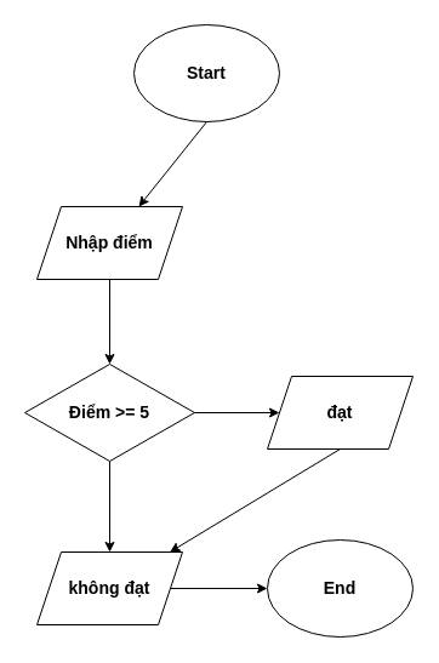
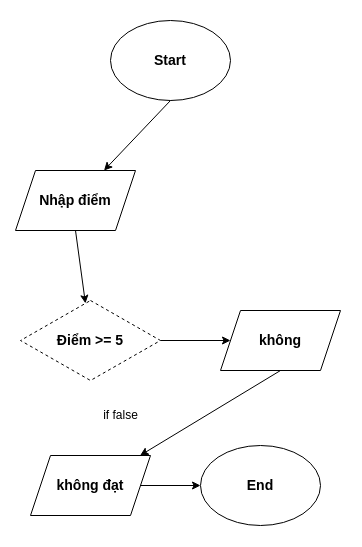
  <mxCell id="0" />
  <mxCell id="1" parent="0" />
  <mxCell id="2" value="&lt;h3&gt;Start&lt;/h3&gt;" style="ellipse;whiteSpace=wrap;html=1;" vertex="1" parent="1"><mxGeometry x="110" y="20" width="120" height="80" as="geometry" /></mxCell>
  <mxCell id="3" value="" style="endArrow=classic;html=1;rounded=0;exitX=0.5;exitY=1;exitDx=0;exitDy=0;" edge="1" parent="1" source="2" target="4"><mxGeometry width="50" height="50" relative="1" as="geometry"><mxPoint x="80" y="150" as="sourcePoint" /><mxPoint x="90" y="160" as="targetPoint" /></mxGeometry></mxCell>
- <mxCell id="4" value="&lt;h3&gt;Nhập điểm&lt;/h3&gt;" style="shape=parallelogram;perimeter=parallelogramPerimeter;whiteSpace=wrap;html=1;fixedSize=1;" vertex="1" parent="1"><mxGeometry x="30" y="170" width="120" height="60" as="geometry" /></mxCell>
+ <mxCell id="4" value="&lt;h3&gt;Nhập điểm&lt;/h3&gt;" style="shape=parallelogram;perimeter=parallelogramPerimeter;whiteSpace=wrap;html=1;fixedSize=1;" vertex="1" parent="1"><mxGeometry x="15" y="170" width="120" height="60" as="geometry" /></mxCell>
  <mxCell id="5" value="" style="endArrow=classic;html=1;rounded=0;exitX=0.5;exitY=1;exitDx=0;exitDy=0;" edge="1" parent="1" source="4" target="6"><mxGeometry width="50" height="50" relative="1" as="geometry"><mxPoint x="80" y="350" as="sourcePoint" /><mxPoint x="130" y="300" as="targetPoint" /></mxGeometry></mxCell>
- <mxCell id="6" value="&lt;h3&gt;Điểm &amp;gt;= 5&lt;/h3&gt;" style="rhombus;whiteSpace=wrap;html=1;" vertex="1" parent="1"><mxGeometry x="20" y="300" width="140" height="80" as="geometry" /></mxCell>
+ <mxCell id="6" value="&lt;h3&gt;Điểm &amp;gt;= 5&lt;/h3&gt;" style="rhombus;whiteSpace=wrap;html=1;dashed=1;" vertex="1" parent="1"><mxGeometry x="20" y="300" width="140" height="80" as="geometry" /></mxCell>
  <mxCell id="7" value="" style="endArrow=classic;html=1;rounded=0;exitX=1;exitY=0.5;exitDx=0;exitDy=0;" edge="1" parent="1" source="6" target="8"><mxGeometry width="50" height="50" relative="1" as="geometry"><mxPoint x="80" y="350" as="sourcePoint" /><mxPoint x="230" y="340" as="targetPoint" /></mxGeometry></mxCell>
- <mxCell id="8" value="&lt;h3&gt;&lt;b&gt;đạt&lt;/b&gt;&lt;/h3&gt;" style="shape=parallelogram;perimeter=parallelogramPerimeter;whiteSpace=wrap;html=1;fixedSize=1;" vertex="1" parent="1"><mxGeometry x="220" y="310" width="120" height="60" as="geometry" /></mxCell>
- <mxCell id="9" value="" style="endArrow=classic;html=1;rounded=0;exitX=0.5;exitY=1;exitDx=0;exitDy=0;" edge="1" parent="1" source="6" target="10"><mxGeometry width="50" height="50" relative="1" as="geometry"><mxPoint x="80" y="350" as="sourcePoint" /><mxPoint x="90" y="430" as="targetPoint" /></mxGeometry></mxCell>
+ <mxCell id="8" value="&lt;h3&gt;&lt;b&gt;không&lt;/b&gt;&lt;/h3&gt;" style="shape=parallelogram;perimeter=parallelogramPerimeter;whiteSpace=wrap;html=1;fixedSize=1;" vertex="1" parent="1"><mxGeometry x="220" y="310" width="120" height="60" as="geometry" /></mxCell>
  <mxCell id="10" value="&lt;h3&gt;&lt;b&gt;không đạt&lt;/b&gt;&lt;/h3&gt;" style="shape=parallelogram;perimeter=parallelogramPerimeter;whiteSpace=wrap;html=1;fixedSize=1;" vertex="1" parent="1"><mxGeometry x="30" y="455" width="120" height="60" as="geometry" /></mxCell>
+ <mxCell id="11" value="if false" style="text;html=1;align=center;verticalAlign=middle;resizable=0;points=[];autosize=1;strokeColor=none;fillColor=none;" vertex="1" parent="1"><mxGeometry x="90" y="400" width="60" height="30" as="geometry" /></mxCell>
  <mxCell id="12" value="" style="endArrow=classic;html=1;rounded=0;exitX=1;exitY=0.5;exitDx=0;exitDy=0;" edge="1" parent="1" source="10" target="13"><mxGeometry width="50" height="50" relative="1" as="geometry"><mxPoint x="80" y="350" as="sourcePoint" /><mxPoint x="230" y="485" as="targetPoint" /></mxGeometry></mxCell>
- <mxCell id="13" value="&lt;h3&gt;End&lt;/h3&gt;" style="ellipse;whiteSpace=wrap;html=1;" vertex="1" parent="1"><mxGeometry x="220" y="445" width="120" height="80" as="geometry" /></mxCell>
+ <mxCell id="13" value="&lt;h3&gt;End&lt;/h3&gt;" style="ellipse;whiteSpace=wrap;html=1;" vertex="1" parent="1"><mxGeometry x="200" y="445" width="120" height="80" as="geometry" /></mxCell>
  <mxCell id="14" value="" style="endArrow=classic;html=1;rounded=0;exitX=0.5;exitY=1;exitDx=0;exitDy=0;" edge="1" parent="1" source="8" target="10"><mxGeometry width="50" height="50" relative="1" as="geometry"><mxPoint x="80" y="350" as="sourcePoint" /><mxPoint x="130" y="300" as="targetPoint" /></mxGeometry></mxCell>
